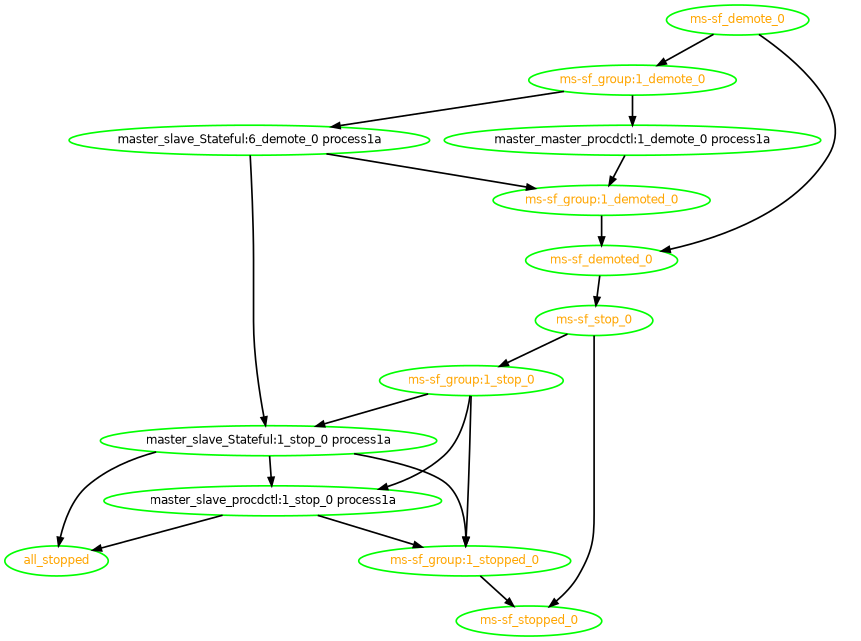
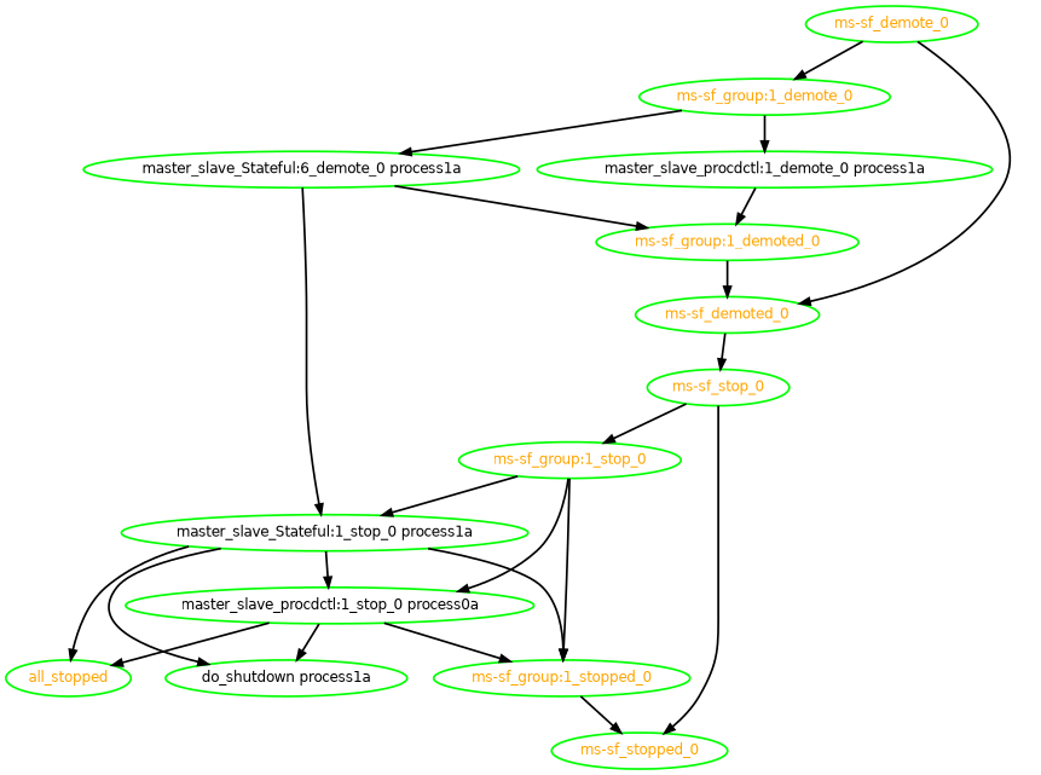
  digraph {
    fontname="DejaVu Sans"
    node [color=green fontcolor=orange fontname="DejaVu Sans" style=bold]
    edge [fontname="DejaVu Sans" style=bold]
+   "do_shutdown process1a" [fontcolor=black]
    n2 [fontcolor=black label="master_slave_Stateful:6_demote_0 process1a"]
    "master_slave_Stateful:1_stop_0 process1a" [fontcolor=black]
    "ms-sf_group:1_demoted_0"
    all_stopped
    "ms-sf_group:1_stopped_0"
-   "master_slave_procdctl:1_stop_0 process1a" [fontcolor=black]
+   "master_slave_procdctl:1_stop_0 process1a" [fontcolor=black label="master_slave_procdctl:1_stop_0 process0a"]
    "ms-sf_demoted_0"
    "ms-sf_stopped_0"
    "ms-sf_stop_0"
-   "master_slave_procdctl:1_demote_0 process1a" [fontcolor=black label="master_master_procdctl:1_demote_0 process1a"]
+   "master_slave_procdctl:1_demote_0 process1a" [fontcolor=black]
    "ms-sf_demote_0"
    "ms-sf_group:1_demote_0"
    "ms-sf_group:1_stop_0"
    n2 -> "master_slave_Stateful:1_stop_0 process1a"
    n2 -> "ms-sf_group:1_demoted_0"
+   "master_slave_Stateful:1_stop_0 process1a" -> "do_shutdown process1a"
    "master_slave_Stateful:1_stop_0 process1a" -> all_stopped
    "master_slave_Stateful:1_stop_0 process1a" -> "ms-sf_group:1_stopped_0"
    "master_slave_Stateful:1_stop_0 process1a" -> "master_slave_procdctl:1_stop_0 process1a"
    "ms-sf_group:1_demoted_0" -> "ms-sf_demoted_0"
    "ms-sf_group:1_stopped_0" -> "ms-sf_stopped_0"
+   "master_slave_procdctl:1_stop_0 process1a" -> "do_shutdown process1a"
    "master_slave_procdctl:1_stop_0 process1a" -> all_stopped
    "master_slave_procdctl:1_stop_0 process1a" -> "ms-sf_group:1_stopped_0"
    "ms-sf_demoted_0" -> "ms-sf_stop_0"
    "ms-sf_stop_0" -> "ms-sf_stopped_0"
    "ms-sf_stop_0" -> "ms-sf_group:1_stop_0"
    "master_slave_procdctl:1_demote_0 process1a" -> "ms-sf_group:1_demoted_0"
    "ms-sf_demote_0" -> "ms-sf_demoted_0"
    "ms-sf_demote_0" -> "ms-sf_group:1_demote_0"
    "ms-sf_group:1_demote_0" -> n2
    "ms-sf_group:1_demote_0" -> "master_slave_procdctl:1_demote_0 process1a"
    "ms-sf_group:1_stop_0" -> "master_slave_Stateful:1_stop_0 process1a"
    "ms-sf_group:1_stop_0" -> "ms-sf_group:1_stopped_0"
    "ms-sf_group:1_stop_0" -> "master_slave_procdctl:1_stop_0 process1a"
  }
